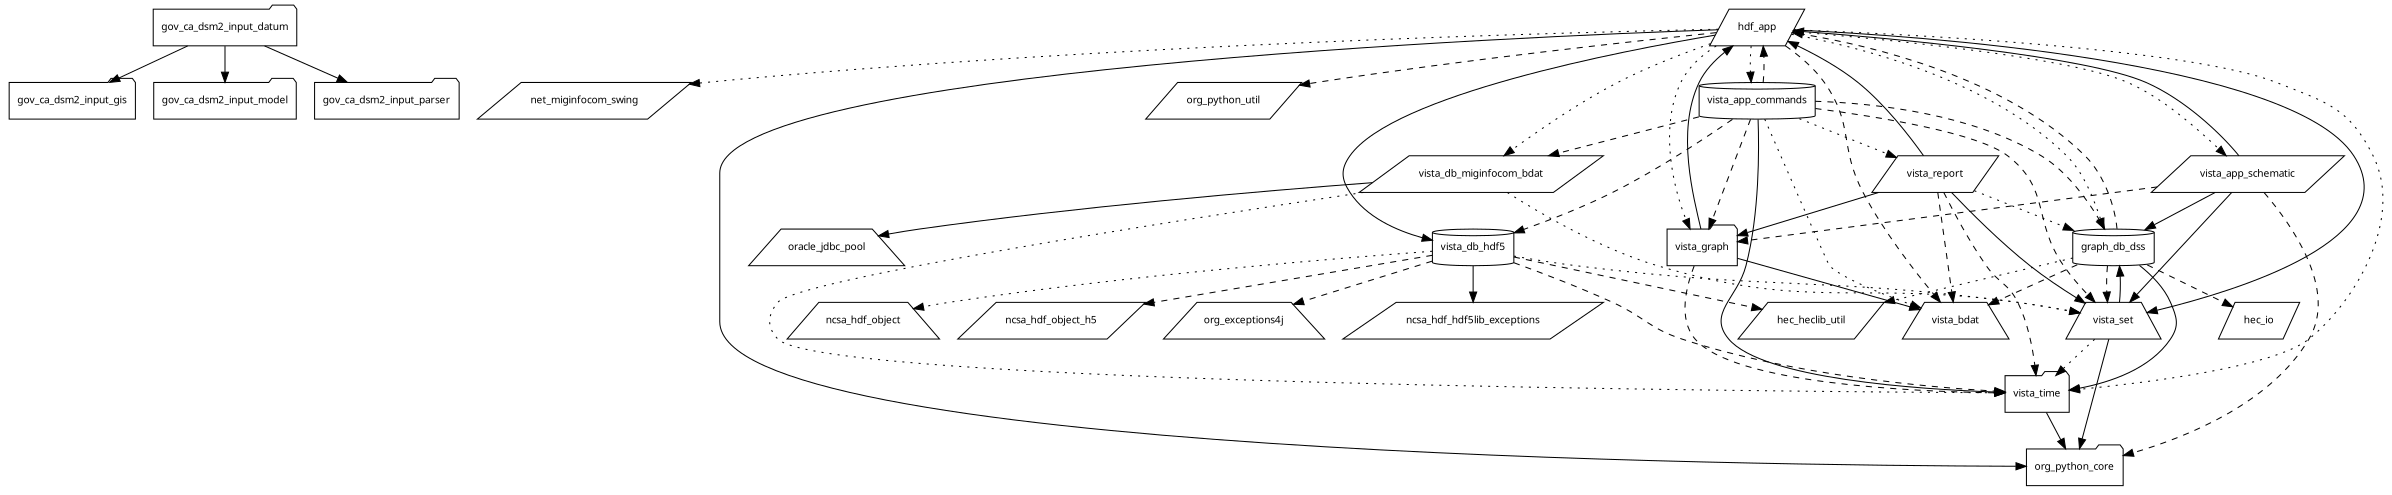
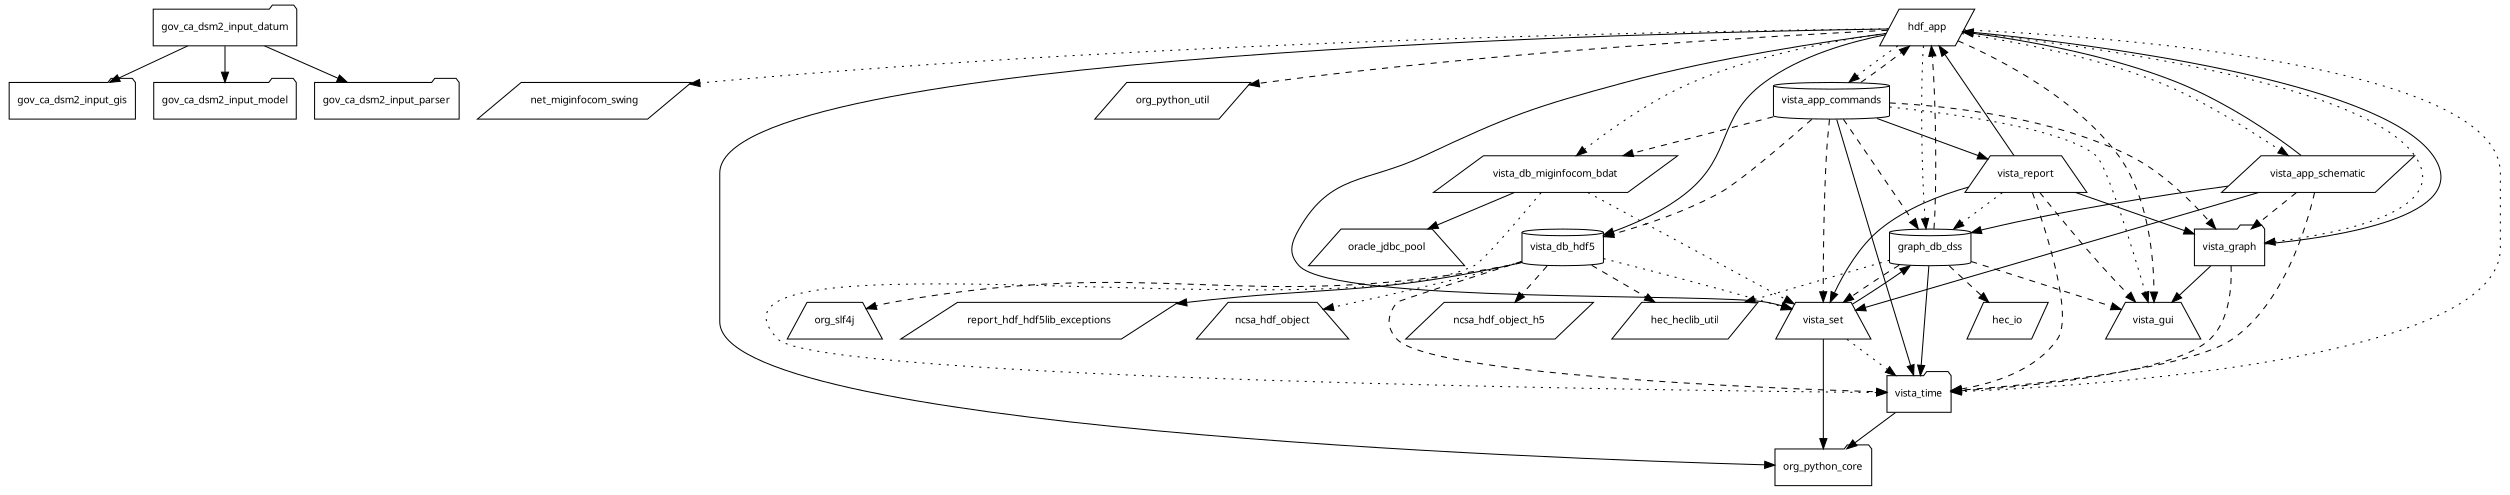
  digraph {
    fontname="Noto Sans"
    node [fontname="Noto Sans" fontsize=10.0 shape=parallelogram]
    edge [fontname="Noto Sans" style=solid]
    gov_ca_dsm2_input_datum [shape=folder]
    gov_ca_dsm2_input_gis [shape=folder]
    gov_ca_dsm2_input_model [shape=folder]
    gov_ca_dsm2_input_parser [shape=folder]
    n5 [label=hdf_app]
    net_miginfocom_swing
    org_python_core [shape=folder]
    org_python_util
    vista_app_commands [shape=cylinder]
    vista_app_schematic
    n11 [label=graph_db_dss shape=cylinder]
    vista_db_hdf5 [shape=cylinder]
    n13 [label=vista_db_miginfocom_bdat]
    vista_graph [shape=folder]
-   vista_gui [shape=trapezium label=vista_bdat]
+   vista_gui [shape=trapezium]
    vista_set [shape=trapezium]
    vista_time [shape=folder]
-   vista_report
+   vista_report [shape=trapezium]
    hec_heclib_util
    hec_io
-   ncsa_hdf_hdf5lib_exceptions
+   ncsa_hdf_hdf5lib_exceptions [label=report_hdf_hdf5lib_exceptions]
    ncsa_hdf_object [shape=trapezium]
    ncsa_hdf_object_h5
-   org_slf4j [shape=trapezium label=org_exceptions4j]
+   org_slf4j [shape=trapezium]
    oracle_jdbc_pool [shape=trapezium]
    gov_ca_dsm2_input_datum -> gov_ca_dsm2_input_gis
    gov_ca_dsm2_input_datum -> gov_ca_dsm2_input_model
    gov_ca_dsm2_input_datum -> gov_ca_dsm2_input_parser
    n5 -> net_miginfocom_swing [style=dotted]
    n5 -> org_python_core
    n5 -> org_python_util [style=dashed]
    n5 -> vista_app_commands [style=dotted]
    n5 -> vista_app_schematic [style=dotted]
    n5 -> n11 [style=dotted]
    n5 -> vista_db_hdf5
    n5 -> n13 [style=dotted]
    n5 -> vista_graph [style=dotted]
    n5 -> vista_gui [style=dashed]
    n5 -> vista_set
    n5 -> vista_time [style=dotted]
    vista_app_commands -> n5 [style=dashed]
    vista_app_commands -> n11 [style=dashed]
    vista_app_commands -> vista_db_hdf5 [style=dashed]
    vista_app_commands -> n13 [style=dashed]
    vista_app_commands -> vista_graph [style=dashed]
    vista_app_commands -> vista_gui [style=dotted]
    vista_app_commands -> vista_set [style=dashed]
    vista_app_commands -> vista_time
-   vista_app_commands -> vista_report [style=dotted]
+   vista_app_commands -> vista_report
    vista_app_schematic -> n5
    vista_app_schematic -> n11
    vista_app_schematic -> vista_graph [style=dashed]
    vista_app_schematic -> vista_set
-   vista_app_schematic -> org_python_core [style=dashed]
+   vista_app_schematic -> vista_time [style=dashed]
    n11 -> n5 [style=dashed]
    n11 -> vista_gui [style=dashed]
    n11 -> vista_set [style=dashed]
    n11 -> vista_time
    n11 -> hec_heclib_util [style=dotted]
    n11 -> hec_io [style=dashed]
    vista_db_hdf5 -> vista_set [style=dotted]
    vista_db_hdf5 -> vista_time [style=dashed]
    vista_db_hdf5 -> hec_heclib_util [style=dashed]
    vista_db_hdf5 -> ncsa_hdf_hdf5lib_exceptions
    vista_db_hdf5 -> ncsa_hdf_object [style=dotted]
    vista_db_hdf5 -> ncsa_hdf_object_h5 [style=dashed]
    vista_db_hdf5 -> org_slf4j [style=dashed]
    n13 -> vista_set [style=dotted]
    n13 -> vista_time [style=dotted]
    n13 -> oracle_jdbc_pool
    vista_graph -> n5
    vista_graph -> vista_gui
    vista_graph -> vista_time [style=dashed]
    vista_set -> org_python_core
    vista_set -> n11
    vista_set -> vista_time [style=dotted]
    vista_time -> org_python_core
    vista_report -> n5
    vista_report -> n11 [style=dotted]
    vista_report -> vista_graph
    vista_report -> vista_gui [style=dashed]
    vista_report -> vista_set
    vista_report -> vista_time [style=dashed]
  }
